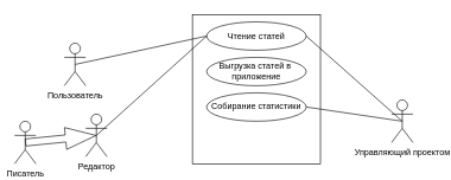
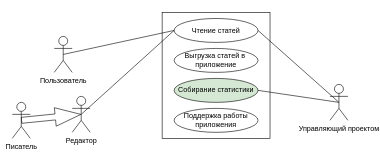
  <mxCell id="0" style=";html=1;" />
  <mxCell id="1" style=";html=1;" parent="0" />
  <mxCell id="2" value="Пользователь" style="shape=umlActor;verticalLabelPosition=bottom;verticalAlign=top;html=1;" parent="1" vertex="1"><mxGeometry x="90" y="60" width="30" height="60" as="geometry" /></mxCell>
  <mxCell id="3" value="" style="html=1;" parent="1" vertex="1"><mxGeometry x="270" y="20" width="180" height="210" as="geometry" /></mxCell>
  <mxCell id="4" value="Редактор" style="shape=umlActor;verticalLabelPosition=bottom;verticalAlign=top;html=1;" parent="1" vertex="1"><mxGeometry x="120" y="160" width="30" height="60" as="geometry" /></mxCell>
  <mxCell id="5" value="Управляющий проектом" style="shape=umlActor;verticalLabelPosition=bottom;verticalAlign=top;html=1;" parent="1" vertex="1"><mxGeometry x="550" y="140" width="30" height="60" as="geometry" /></mxCell>
  <mxCell id="6" value="Выгрузка статей в&amp;nbsp;&lt;br&gt;приложение" style="ellipse;whiteSpace=wrap;html=1;" parent="1" vertex="1"><mxGeometry x="290" y="80" width="140" height="40" as="geometry" /></mxCell>
  <mxCell id="7" value="Чтение статей" style="ellipse;whiteSpace=wrap;html=1;" parent="1" vertex="1"><mxGeometry x="290" y="30" width="140" height="40" as="geometry" /></mxCell>
- <mxCell id="8" value="Собирание статистики" style="ellipse;whiteSpace=wrap;html=1;" parent="1" vertex="1"><mxGeometry x="290" y="130" width="140" height="40" as="geometry" /></mxCell>
+ <mxCell id="8" value="Собирание статистики" style="ellipse;whiteSpace=wrap;html=1;fillColor=#d5e8d4;" parent="1" vertex="1"><mxGeometry x="290" y="130" width="140" height="40" as="geometry" /></mxCell>
+ <mxCell id="9" value="Поддержка работы приложения" style="ellipse;whiteSpace=wrap;html=1;" parent="1" vertex="1"><mxGeometry x="290" y="180" width="140" height="40" as="geometry" /></mxCell>
  <mxCell id="10" value="" style="endArrow=none;html=1;rounded=0;entryX=0.5;entryY=0.5;entryDx=0;entryDy=0;entryPerimeter=0;exitX=1;exitY=0.5;exitDx=0;exitDy=0;" parent="1" source="8" target="5" edge="1"><mxGeometry width="50" height="50" relative="1" as="geometry"><mxPoint x="280" y="200" as="sourcePoint" /><mxPoint x="330" y="150" as="targetPoint" /></mxGeometry></mxCell>
  <mxCell id="11" value="" style="endArrow=none;html=1;rounded=0;exitX=0.5;exitY=0.5;exitDx=0;exitDy=0;exitPerimeter=0;entryX=0;entryY=0.5;entryDx=0;entryDy=0;" parent="1" source="2" target="7" edge="1"><mxGeometry width="50" height="50" relative="1" as="geometry"><mxPoint x="280" y="200" as="sourcePoint" /><mxPoint x="330" y="150" as="targetPoint" /></mxGeometry></mxCell>
  <mxCell id="12" value="Писатель&lt;br&gt;" style="shape=umlActor;verticalLabelPosition=bottom;verticalAlign=top;html=1;" parent="1" vertex="1"><mxGeometry x="20" y="170" width="30" height="60" as="geometry" /></mxCell>
  <mxCell id="13" value="" style="shape=flexArrow;endArrow=classic;html=1;rounded=0;exitX=0.5;exitY=0.5;exitDx=0;exitDy=0;exitPerimeter=0;entryX=0.5;entryY=0.5;entryDx=0;entryDy=0;entryPerimeter=0;startSize=2;endSize=14;" parent="1" source="12" target="4" edge="1"><mxGeometry width="50" height="50" relative="1" as="geometry"><mxPoint x="280" y="200" as="sourcePoint" /><mxPoint x="330" y="150" as="targetPoint" /></mxGeometry></mxCell>
  <mxCell id="14" value="" style="endArrow=none;html=1;rounded=0;entryX=1;entryY=0.5;entryDx=0;entryDy=0;exitX=0.5;exitY=0.5;exitDx=0;exitDy=0;exitPerimeter=0;" parent="1" source="5" target="7" edge="1"><mxGeometry width="50" height="50" relative="1" as="geometry"><mxPoint x="280" y="200" as="sourcePoint" /><mxPoint x="330" y="150" as="targetPoint" /></mxGeometry></mxCell>
  <mxCell id="15" value="" style="endArrow=none;html=1;rounded=0;exitX=0.5;exitY=0.5;exitDx=0;exitDy=0;exitPerimeter=0;entryX=0;entryY=0.5;entryDx=0;entryDy=0;" parent="1" source="4" target="7" edge="1"><mxGeometry width="50" height="50" relative="1" as="geometry"><mxPoint x="280" y="200" as="sourcePoint" /><mxPoint x="330" y="150" as="targetPoint" /></mxGeometry></mxCell>
